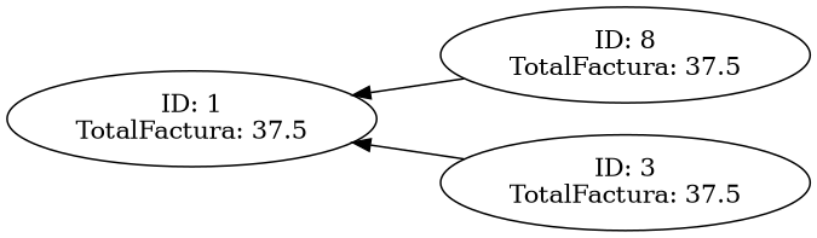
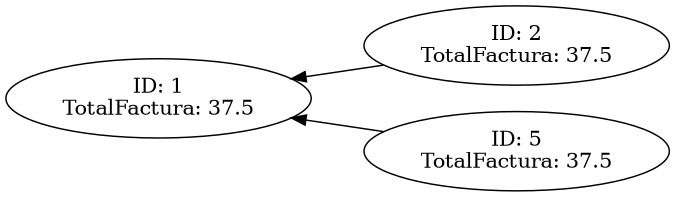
  digraph {
    rankdir=LR
    edge [dir=back]
    n1 [label="ID: 1\nTotalFactura: 37.5"]
-   n2 [label="ID: 8\nTotalFactura: 37.5"]
-   n3 [label="ID: 3\nTotalFactura: 37.5"]
+   n2 [label="ID: 2\nTotalFactura: 37.5"]
+   n3 [label="ID: 5\nTotalFactura: 37.5"]
    n1 -> n2
    n1 -> n3
  }
